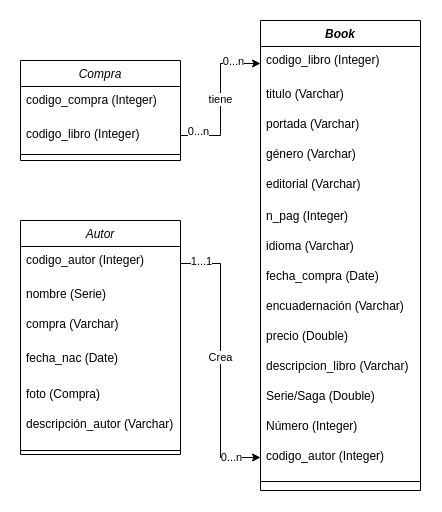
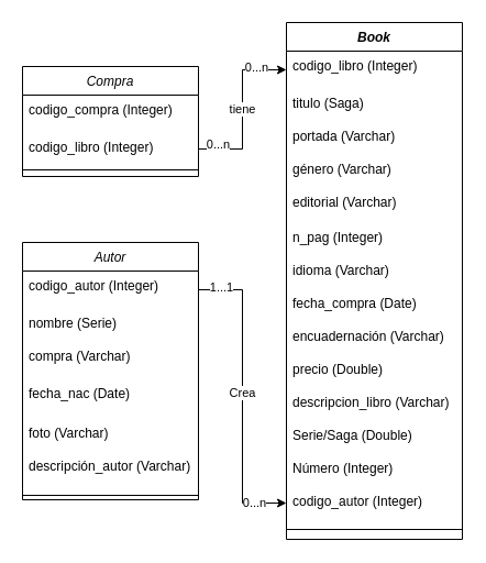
  <mxCell id="0" />
  <mxCell id="1" parent="0" />
  <mxCell id="2" value="Autor" style="swimlane;fontStyle=2;align=center;verticalAlign=top;childLayout=stackLayout;horizontal=1;startSize=26;horizontalStack=0;resizeParent=1;resizeLast=0;collapsible=1;marginBottom=0;rounded=0;shadow=0;strokeWidth=1;" parent="1" vertex="1"><mxGeometry x="20" y="220" width="160" height="234" as="geometry"><mxRectangle x="230" y="140" width="160" height="26" as="alternateBounds" /></mxGeometry></mxCell>
  <mxCell id="3" value="codigo_autor (Integer)" style="text;align=left;verticalAlign=top;spacingLeft=4;spacingRight=4;overflow=hidden;rotatable=0;points=[[0,0.5],[1,0.5]];portConstraint=eastwest;rounded=0;shadow=0;html=0;" parent="2" vertex="1"><mxGeometry y="26" width="160" height="34" as="geometry" /></mxCell>
  <mxCell id="4" value="nombre (Serie)" style="text;align=left;verticalAlign=top;spacingLeft=4;spacingRight=4;overflow=hidden;rotatable=0;points=[[0,0.5],[1,0.5]];portConstraint=eastwest;" parent="2" vertex="1"><mxGeometry y="60" width="160" height="30" as="geometry" /></mxCell>
  <mxCell id="5" value="compra (Varchar)" style="text;align=left;verticalAlign=top;spacingLeft=4;spacingRight=4;overflow=hidden;rotatable=0;points=[[0,0.5],[1,0.5]];portConstraint=eastwest;rounded=0;shadow=0;html=0;" parent="2" vertex="1"><mxGeometry y="90" width="160" height="34" as="geometry" /></mxCell>
  <mxCell id="6" value="fecha_nac (Date)" style="text;align=left;verticalAlign=top;spacingLeft=4;spacingRight=4;overflow=hidden;rotatable=0;points=[[0,0.5],[1,0.5]];portConstraint=eastwest;rounded=0;shadow=0;html=0;" parent="2" vertex="1"><mxGeometry y="124" width="160" height="36" as="geometry" /></mxCell>
- <mxCell id="7" value="foto (Compra)" style="text;align=left;verticalAlign=top;spacingLeft=4;spacingRight=4;overflow=hidden;rotatable=0;points=[[0,0.5],[1,0.5]];portConstraint=eastwest;" parent="2" vertex="1"><mxGeometry y="160" width="160" height="30" as="geometry" /></mxCell>
+ <mxCell id="7" value="foto (Varchar)" style="text;align=left;verticalAlign=top;spacingLeft=4;spacingRight=4;overflow=hidden;rotatable=0;points=[[0,0.5],[1,0.5]];portConstraint=eastwest;" parent="2" vertex="1"><mxGeometry y="160" width="160" height="30" as="geometry" /></mxCell>
  <mxCell id="8" value="descripción_autor (Varchar)" style="text;align=left;verticalAlign=top;spacingLeft=4;spacingRight=4;overflow=hidden;rotatable=0;points=[[0,0.5],[1,0.5]];portConstraint=eastwest;rounded=0;shadow=0;html=0;" parent="2" vertex="1"><mxGeometry y="190" width="160" height="36" as="geometry" /></mxCell>
  <mxCell id="9" value="" style="line;html=1;strokeWidth=1;align=left;verticalAlign=middle;spacingTop=-1;spacingLeft=3;spacingRight=3;rotatable=0;labelPosition=right;points=[];portConstraint=eastwest;" parent="2" vertex="1"><mxGeometry y="226" width="160" height="8" as="geometry" /></mxCell>
  <mxCell id="10" value="Book" style="swimlane;fontStyle=3;align=center;verticalAlign=top;childLayout=stackLayout;horizontal=1;startSize=26;horizontalStack=0;resizeParent=1;resizeLast=0;collapsible=1;marginBottom=0;rounded=0;shadow=0;strokeWidth=1;" parent="1" vertex="1"><mxGeometry x="260" y="20" width="160" height="470" as="geometry"><mxRectangle x="230" y="140" width="160" height="26" as="alternateBounds" /></mxGeometry></mxCell>
  <mxCell id="11" value="codigo_libro (Integer)" style="text;align=left;verticalAlign=top;spacingLeft=4;spacingRight=4;overflow=hidden;rotatable=0;points=[[0,0.5],[1,0.5]];portConstraint=eastwest;rounded=0;shadow=0;html=0;" parent="10" vertex="1"><mxGeometry y="26" width="160" height="34" as="geometry" /></mxCell>
- <mxCell id="12" value="titulo (Varchar)" style="text;align=left;verticalAlign=top;spacingLeft=4;spacingRight=4;overflow=hidden;rotatable=0;points=[[0,0.5],[1,0.5]];portConstraint=eastwest;" parent="10" vertex="1"><mxGeometry y="60" width="160" height="30" as="geometry" /></mxCell>
+ <mxCell id="12" value="titulo (Saga)" style="text;align=left;verticalAlign=top;spacingLeft=4;spacingRight=4;overflow=hidden;rotatable=0;points=[[0,0.5],[1,0.5]];portConstraint=eastwest;" parent="10" vertex="1"><mxGeometry y="60" width="160" height="30" as="geometry" /></mxCell>
  <mxCell id="13" value="portada (Varchar)" style="text;align=left;verticalAlign=top;spacingLeft=4;spacingRight=4;overflow=hidden;rotatable=0;points=[[0,0.5],[1,0.5]];portConstraint=eastwest;" parent="10" vertex="1"><mxGeometry y="90" width="160" height="30" as="geometry" /></mxCell>
  <mxCell id="14" value="género (Varchar)" style="text;align=left;verticalAlign=top;spacingLeft=4;spacingRight=4;overflow=hidden;rotatable=0;points=[[0,0.5],[1,0.5]];portConstraint=eastwest;" parent="10" vertex="1"><mxGeometry y="120" width="160" height="30" as="geometry" /></mxCell>
  <mxCell id="15" value="editorial (Varchar)" style="text;align=left;verticalAlign=top;spacingLeft=4;spacingRight=4;overflow=hidden;rotatable=0;points=[[0,0.5],[1,0.5]];portConstraint=eastwest;rounded=0;shadow=0;html=0;" parent="10" vertex="1"><mxGeometry y="150" width="160" height="32" as="geometry" /></mxCell>
  <mxCell id="16" value="n_pag (Integer)" style="text;align=left;verticalAlign=top;spacingLeft=4;spacingRight=4;overflow=hidden;rotatable=0;points=[[0,0.5],[1,0.5]];portConstraint=eastwest;rounded=0;shadow=0;html=0;" parent="10" vertex="1"><mxGeometry y="182" width="160" height="30" as="geometry" /></mxCell>
  <mxCell id="17" value="idioma (Varchar)" style="text;align=left;verticalAlign=top;spacingLeft=4;spacingRight=4;overflow=hidden;rotatable=0;points=[[0,0.5],[1,0.5]];portConstraint=eastwest;" parent="10" vertex="1"><mxGeometry y="212" width="160" height="30" as="geometry" /></mxCell>
  <mxCell id="18" value="fecha_compra (Date)" style="text;align=left;verticalAlign=top;spacingLeft=4;spacingRight=4;overflow=hidden;rotatable=0;points=[[0,0.5],[1,0.5]];portConstraint=eastwest;rounded=0;shadow=0;html=0;" parent="10" vertex="1"><mxGeometry y="242" width="160" height="30" as="geometry" /></mxCell>
  <mxCell id="19" value="encuadernación (Varchar)" style="text;align=left;verticalAlign=top;spacingLeft=4;spacingRight=4;overflow=hidden;rotatable=0;points=[[0,0.5],[1,0.5]];portConstraint=eastwest;rounded=0;shadow=0;html=0;" parent="10" vertex="1"><mxGeometry y="272" width="160" height="30" as="geometry" /></mxCell>
  <mxCell id="20" value="precio (Double)" style="text;align=left;verticalAlign=top;spacingLeft=4;spacingRight=4;overflow=hidden;rotatable=0;points=[[0,0.5],[1,0.5]];portConstraint=eastwest;rounded=0;shadow=0;html=0;" parent="10" vertex="1"><mxGeometry y="302" width="160" height="30" as="geometry" /></mxCell>
  <mxCell id="21" value="descripcion_libro (Varchar)" style="text;align=left;verticalAlign=top;spacingLeft=4;spacingRight=4;overflow=hidden;rotatable=0;points=[[0,0.5],[1,0.5]];portConstraint=eastwest;rounded=0;shadow=0;html=0;" parent="10" vertex="1"><mxGeometry y="332" width="160" height="30" as="geometry" /></mxCell>
  <mxCell id="22" value="Serie/Saga (Double)" style="text;align=left;verticalAlign=top;spacingLeft=4;spacingRight=4;overflow=hidden;rotatable=0;points=[[0,0.5],[1,0.5]];portConstraint=eastwest;rounded=0;shadow=0;html=0;" parent="10" vertex="1"><mxGeometry y="362" width="160" height="30" as="geometry" /></mxCell>
  <mxCell id="23" value="Número (Integer)" style="text;align=left;verticalAlign=top;spacingLeft=4;spacingRight=4;overflow=hidden;rotatable=0;points=[[0,0.5],[1,0.5]];portConstraint=eastwest;rounded=0;shadow=0;html=0;" parent="10" vertex="1"><mxGeometry y="392" width="160" height="30" as="geometry" /></mxCell>
  <mxCell id="24" value="codigo_autor (Integer)" style="text;align=left;verticalAlign=top;spacingLeft=4;spacingRight=4;overflow=hidden;rotatable=0;points=[[0,0.5],[1,0.5]];portConstraint=eastwest;rounded=0;shadow=0;html=0;" parent="10" vertex="1"><mxGeometry y="422" width="160" height="30" as="geometry" /></mxCell>
  <mxCell id="25" value="" style="line;html=1;strokeWidth=1;align=left;verticalAlign=middle;spacingTop=-1;spacingLeft=3;spacingRight=3;rotatable=0;labelPosition=right;points=[];portConstraint=eastwest;" parent="10" vertex="1"><mxGeometry y="452" width="160" height="18" as="geometry" /></mxCell>
  <mxCell id="26" style="edgeStyle=orthogonalEdgeStyle;rounded=0;orthogonalLoop=1;jettySize=auto;html=1;exitX=1;exitY=0.5;exitDx=0;exitDy=0;entryX=0;entryY=0.5;entryDx=0;entryDy=0;" parent="1" source="3" target="24" edge="1"><mxGeometry relative="1" as="geometry" /></mxCell>
  <mxCell id="27" value="1...1" style="edgeLabel;html=1;align=center;verticalAlign=middle;resizable=0;points=[];" parent="26" vertex="1" connectable="0"><mxGeometry x="-0.816" y="3" relative="1" as="geometry"><mxPoint x="-5" as="offset" /></mxGeometry></mxCell>
  <mxCell id="28" value="0...n" style="edgeLabel;html=1;align=center;verticalAlign=middle;resizable=0;points=[];" parent="26" vertex="1" connectable="0"><mxGeometry x="0.845" y="1" relative="1" as="geometry"><mxPoint x="-9" as="offset" /></mxGeometry></mxCell>
  <mxCell id="29" value="Crea" style="edgeLabel;html=1;align=center;verticalAlign=middle;resizable=0;points=[];" parent="26" vertex="1" connectable="0"><mxGeometry x="-0.032" y="-1" relative="1" as="geometry"><mxPoint as="offset" /></mxGeometry></mxCell>
  <mxCell id="30" value="Compra" style="swimlane;fontStyle=2;align=center;verticalAlign=top;childLayout=stackLayout;horizontal=1;startSize=26;horizontalStack=0;resizeParent=1;resizeLast=0;collapsible=1;marginBottom=0;rounded=0;shadow=0;strokeWidth=1;" vertex="1" parent="1"><mxGeometry x="20" y="60" width="160" height="100" as="geometry"><mxRectangle x="230" y="140" width="160" height="26" as="alternateBounds" /></mxGeometry></mxCell>
  <mxCell id="31" value="codigo_compra (Integer)" style="text;align=left;verticalAlign=top;spacingLeft=4;spacingRight=4;overflow=hidden;rotatable=0;points=[[0,0.5],[1,0.5]];portConstraint=eastwest;rounded=0;shadow=0;html=0;" vertex="1" parent="30"><mxGeometry y="26" width="160" height="34" as="geometry" /></mxCell>
  <mxCell id="32" value="codigo_libro (Integer)" style="text;align=left;verticalAlign=top;spacingLeft=4;spacingRight=4;overflow=hidden;rotatable=0;points=[[0,0.5],[1,0.5]];portConstraint=eastwest;" vertex="1" parent="30"><mxGeometry y="60" width="160" height="30" as="geometry" /></mxCell>
  <mxCell id="33" value="" style="line;html=1;strokeWidth=1;align=left;verticalAlign=middle;spacingTop=-1;spacingLeft=3;spacingRight=3;rotatable=0;labelPosition=right;points=[];portConstraint=eastwest;" vertex="1" parent="30"><mxGeometry y="90" width="160" height="8" as="geometry" /></mxCell>
  <mxCell id="34" value="tiene" style="edgeStyle=orthogonalEdgeStyle;rounded=0;orthogonalLoop=1;jettySize=auto;html=1;entryX=0;entryY=0.5;entryDx=0;entryDy=0;" edge="1" parent="1" source="32" target="11"><mxGeometry relative="1" as="geometry" /></mxCell>
  <mxCell id="35" value="0...n" style="edgeLabel;html=1;align=center;verticalAlign=middle;resizable=0;points=[];" vertex="1" connectable="0" parent="1"><mxGeometry x="240" y="240" as="geometry"><mxPoint x="-8" y="-180" as="offset" /></mxGeometry></mxCell>
  <mxCell id="36" value="0...n" style="edgeLabel;html=1;align=center;verticalAlign=middle;resizable=0;points=[];" vertex="1" connectable="0" parent="1"><mxGeometry x="240" y="466" as="geometry"><mxPoint x="-43" y="-336" as="offset" /></mxGeometry></mxCell>
